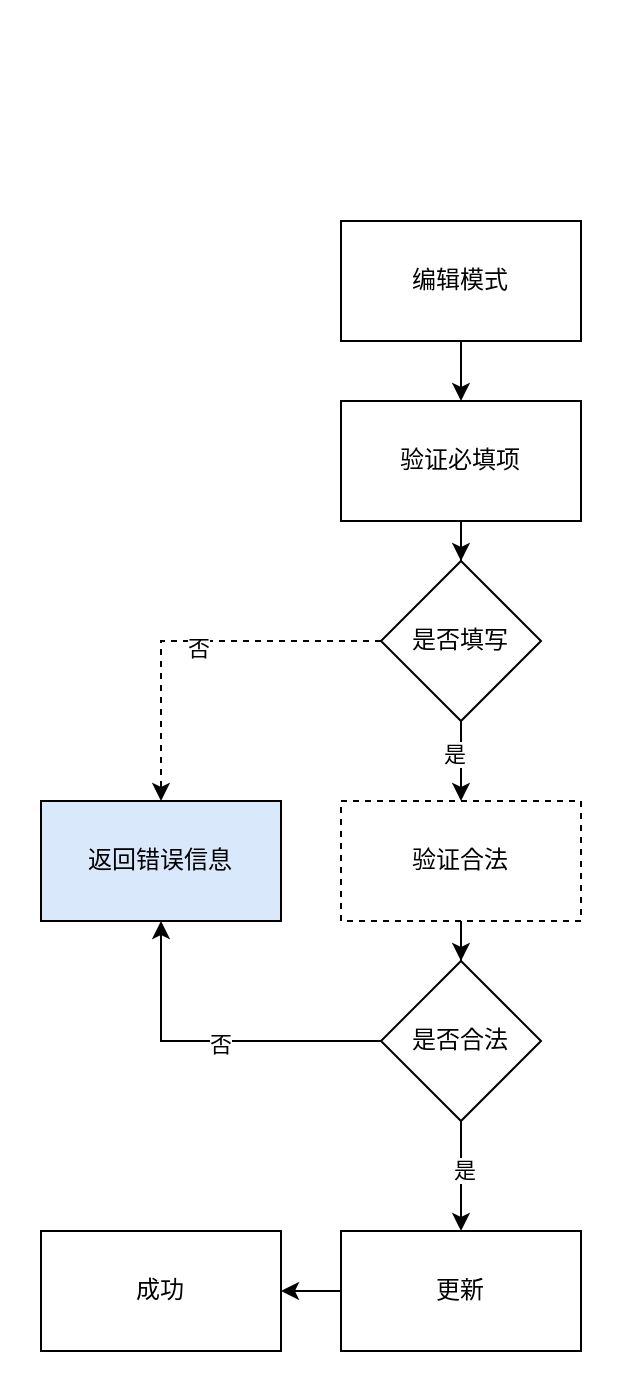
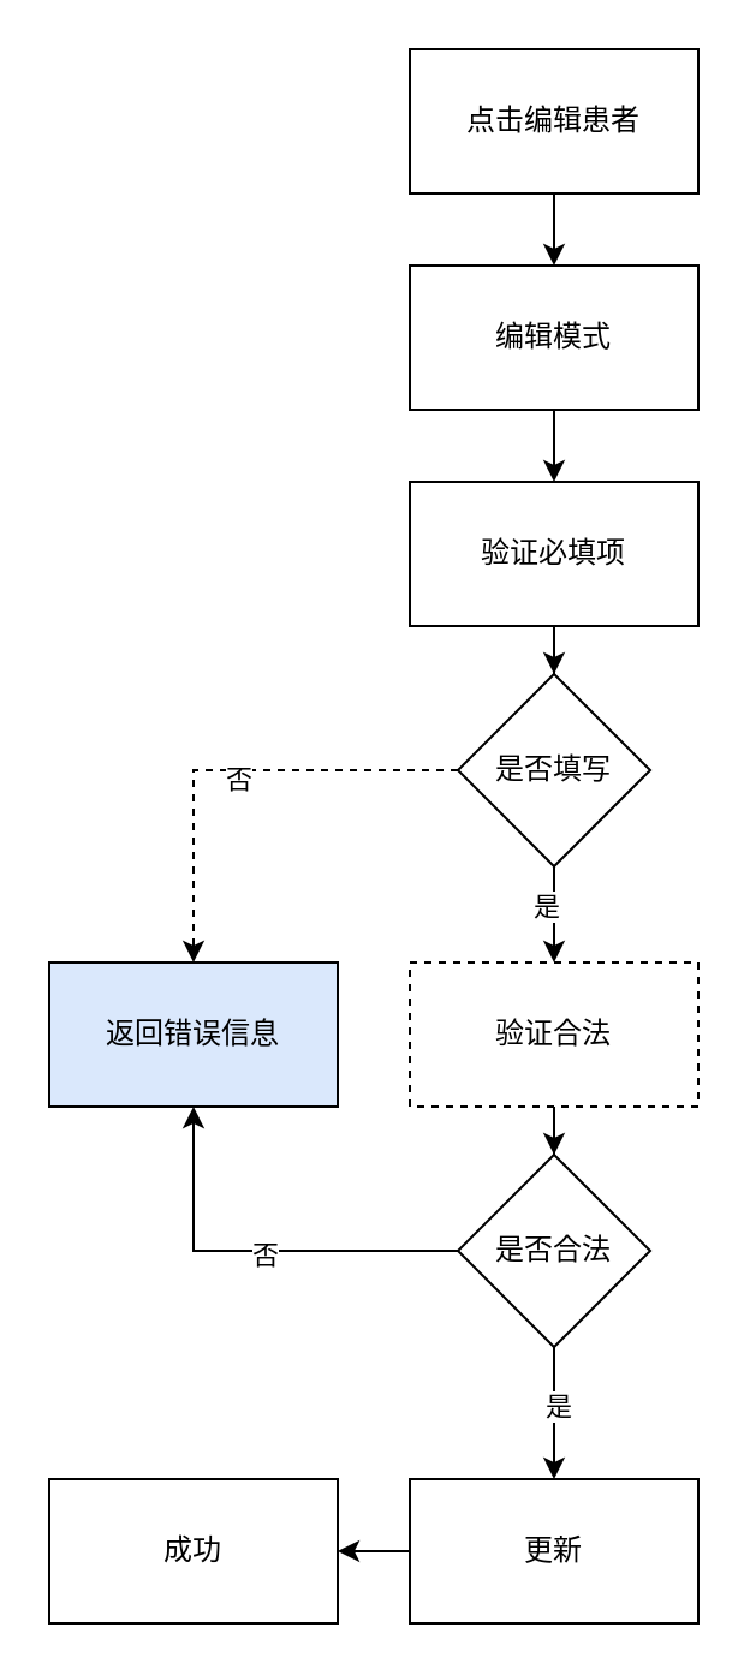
  <mxCell id="0" />
  <mxCell id="1" parent="0" />
  <mxCell id="2" value="" style="edgeStyle=orthogonalEdgeStyle;rounded=0;orthogonalLoop=1;jettySize=auto;html=1;" edge="1" parent="1" source="3" target="5"><mxGeometry relative="1" as="geometry" /></mxCell>
  <mxCell id="3" value="编辑模式" style="rounded=0;whiteSpace=wrap;html=1;" vertex="1" parent="1"><mxGeometry x="170" y="110" width="120" height="60" as="geometry" /></mxCell>
  <mxCell id="4" value="" style="edgeStyle=orthogonalEdgeStyle;rounded=0;orthogonalLoop=1;jettySize=auto;html=1;" edge="1" parent="1" source="5" target="10"><mxGeometry relative="1" as="geometry" /></mxCell>
  <mxCell id="5" value="验证必填项" style="whiteSpace=wrap;html=1;rounded=0;" vertex="1" parent="1"><mxGeometry x="170" y="200" width="120" height="60" as="geometry" /></mxCell>
  <mxCell id="6" value="" style="edgeStyle=orthogonalEdgeStyle;rounded=0;orthogonalLoop=1;jettySize=auto;html=1;dashed=1;" edge="1" parent="1" source="10" target="11"><mxGeometry relative="1" as="geometry" /></mxCell>
  <mxCell id="7" value="否" style="edgeLabel;html=1;align=center;verticalAlign=middle;resizable=0;points=[];" vertex="1" connectable="0" parent="6"><mxGeometry x="-0.033" y="3" relative="1" as="geometry"><mxPoint as="offset" /></mxGeometry></mxCell>
  <mxCell id="8" value="" style="edgeStyle=orthogonalEdgeStyle;rounded=0;orthogonalLoop=1;jettySize=auto;html=1;" edge="1" parent="1" source="10" target="13"><mxGeometry relative="1" as="geometry" /></mxCell>
  <mxCell id="9" value="是" style="edgeLabel;html=1;align=center;verticalAlign=middle;resizable=0;points=[];" vertex="1" connectable="0" parent="8"><mxGeometry x="-0.222" y="-4" relative="1" as="geometry"><mxPoint as="offset" /></mxGeometry></mxCell>
  <mxCell id="10" value="是否填写" style="rhombus;whiteSpace=wrap;html=1;rounded=0;" vertex="1" parent="1"><mxGeometry x="190" y="280" width="80" height="80" as="geometry" /></mxCell>
  <mxCell id="11" value="返回错误信息" style="whiteSpace=wrap;html=1;rounded=0;fillColor=#dae8fc;" vertex="1" parent="1"><mxGeometry x="20" y="400" width="120" height="60" as="geometry" /></mxCell>
  <mxCell id="12" value="" style="edgeStyle=orthogonalEdgeStyle;rounded=0;orthogonalLoop=1;jettySize=auto;html=1;" edge="1" parent="1" source="13" target="18"><mxGeometry relative="1" as="geometry" /></mxCell>
  <mxCell id="13" value="验证合法" style="whiteSpace=wrap;html=1;rounded=0;dashed=1;" vertex="1" parent="1"><mxGeometry x="170" y="400" width="120" height="60" as="geometry" /></mxCell>
  <mxCell id="14" style="edgeStyle=orthogonalEdgeStyle;rounded=0;orthogonalLoop=1;jettySize=auto;html=1;entryX=0.5;entryY=1;entryDx=0;entryDy=0;" edge="1" parent="1" source="18" target="11"><mxGeometry relative="1" as="geometry" /></mxCell>
  <mxCell id="15" value="否" style="edgeLabel;html=1;align=center;verticalAlign=middle;resizable=0;points=[];" vertex="1" connectable="0" parent="14"><mxGeometry x="-0.046" y="1" relative="1" as="geometry"><mxPoint as="offset" /></mxGeometry></mxCell>
  <mxCell id="16" value="" style="edgeStyle=orthogonalEdgeStyle;rounded=0;orthogonalLoop=1;jettySize=auto;html=1;" edge="1" parent="1" source="18" target="20"><mxGeometry relative="1" as="geometry" /></mxCell>
  <mxCell id="17" value="是" style="edgeLabel;html=1;align=center;verticalAlign=middle;resizable=0;points=[];" vertex="1" connectable="0" parent="16"><mxGeometry x="-0.133" y="1" relative="1" as="geometry"><mxPoint as="offset" /></mxGeometry></mxCell>
  <mxCell id="18" value="是否合法" style="rhombus;whiteSpace=wrap;html=1;rounded=0;" vertex="1" parent="1"><mxGeometry x="190" y="480" width="80" height="80" as="geometry" /></mxCell>
  <mxCell id="19" value="" style="edgeStyle=orthogonalEdgeStyle;rounded=0;orthogonalLoop=1;jettySize=auto;html=1;" edge="1" parent="1" source="20" target="21"><mxGeometry relative="1" as="geometry" /></mxCell>
  <mxCell id="20" value="更新" style="whiteSpace=wrap;html=1;rounded=0;" vertex="1" parent="1"><mxGeometry x="170" y="615" width="120" height="60" as="geometry" /></mxCell>
  <mxCell id="21" value="成功" style="whiteSpace=wrap;html=1;rounded=0;" vertex="1" parent="1"><mxGeometry x="20" y="615" width="120" height="60" as="geometry" /></mxCell>
+ <mxCell id="22" style="edgeStyle=orthogonalEdgeStyle;rounded=0;orthogonalLoop=1;jettySize=auto;html=1;entryX=0.5;entryY=0;entryDx=0;entryDy=0;" edge="1" parent="1" source="23" target="3"><mxGeometry relative="1" as="geometry" /></mxCell>
+ <mxCell id="23" value="点击编辑患者" style="rounded=0;whiteSpace=wrap;html=1;" vertex="1" parent="1"><mxGeometry x="170" y="20" width="120" height="60" as="geometry" /></mxCell>
